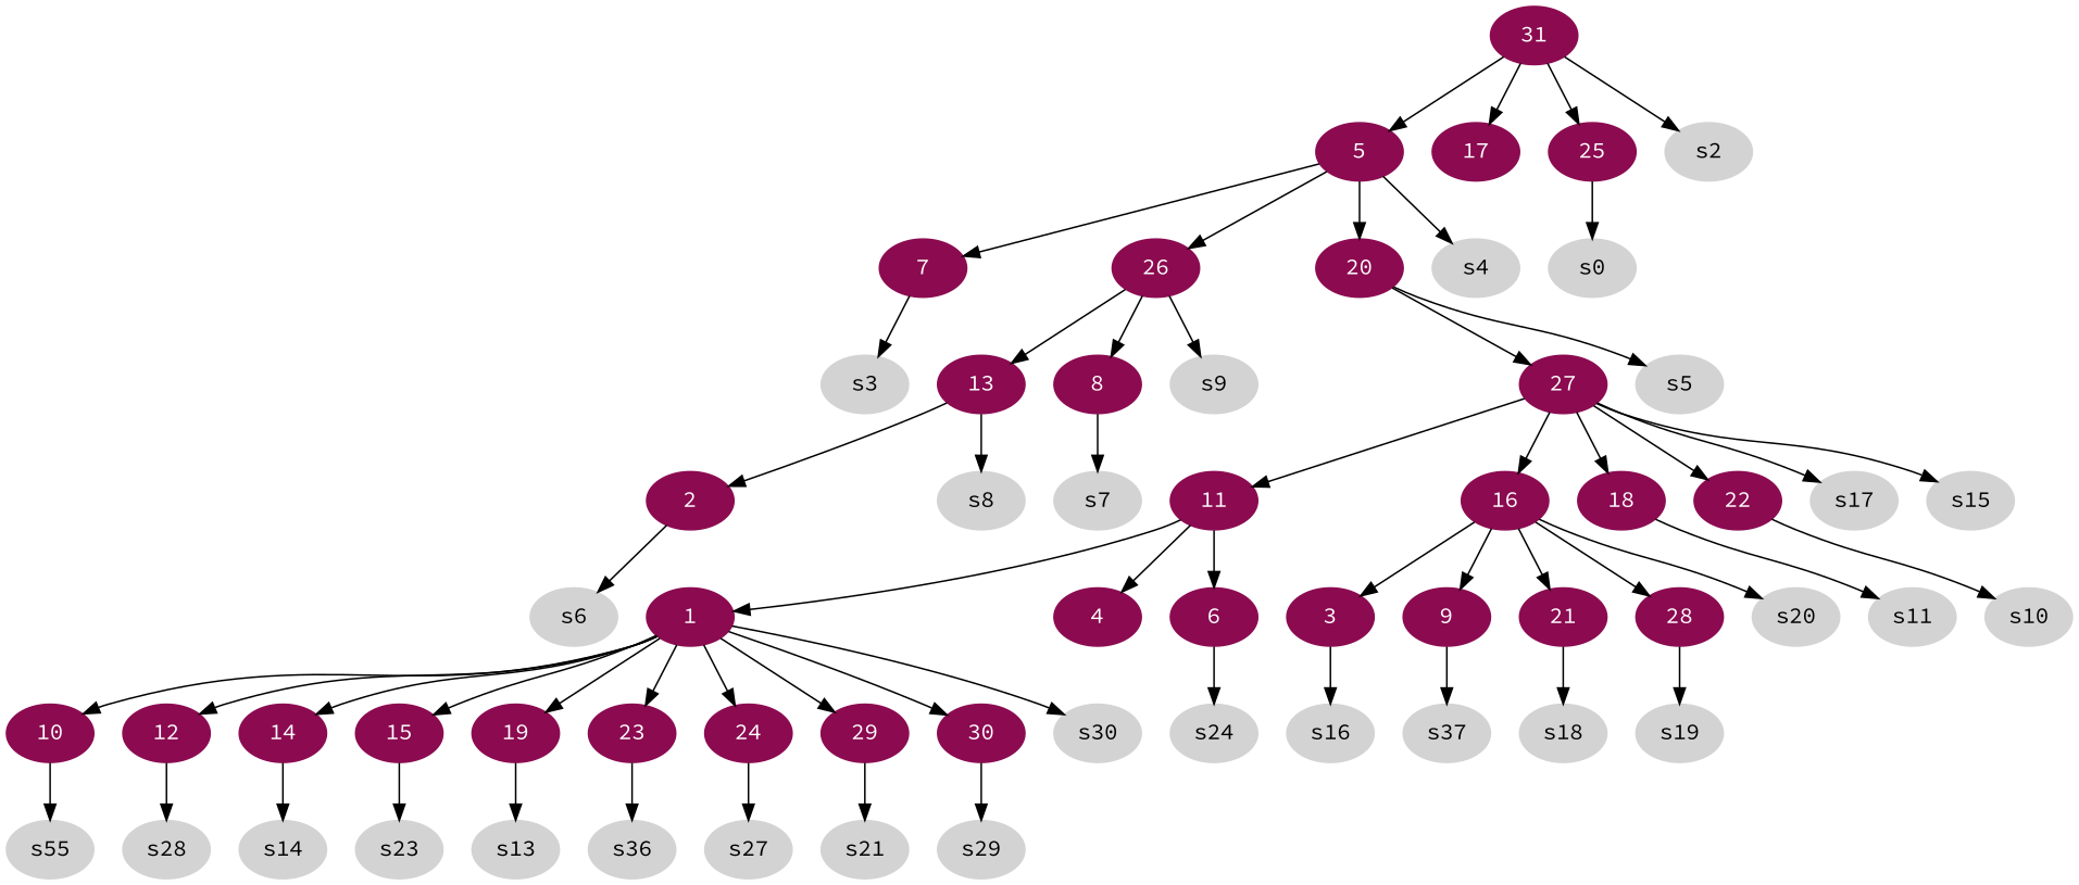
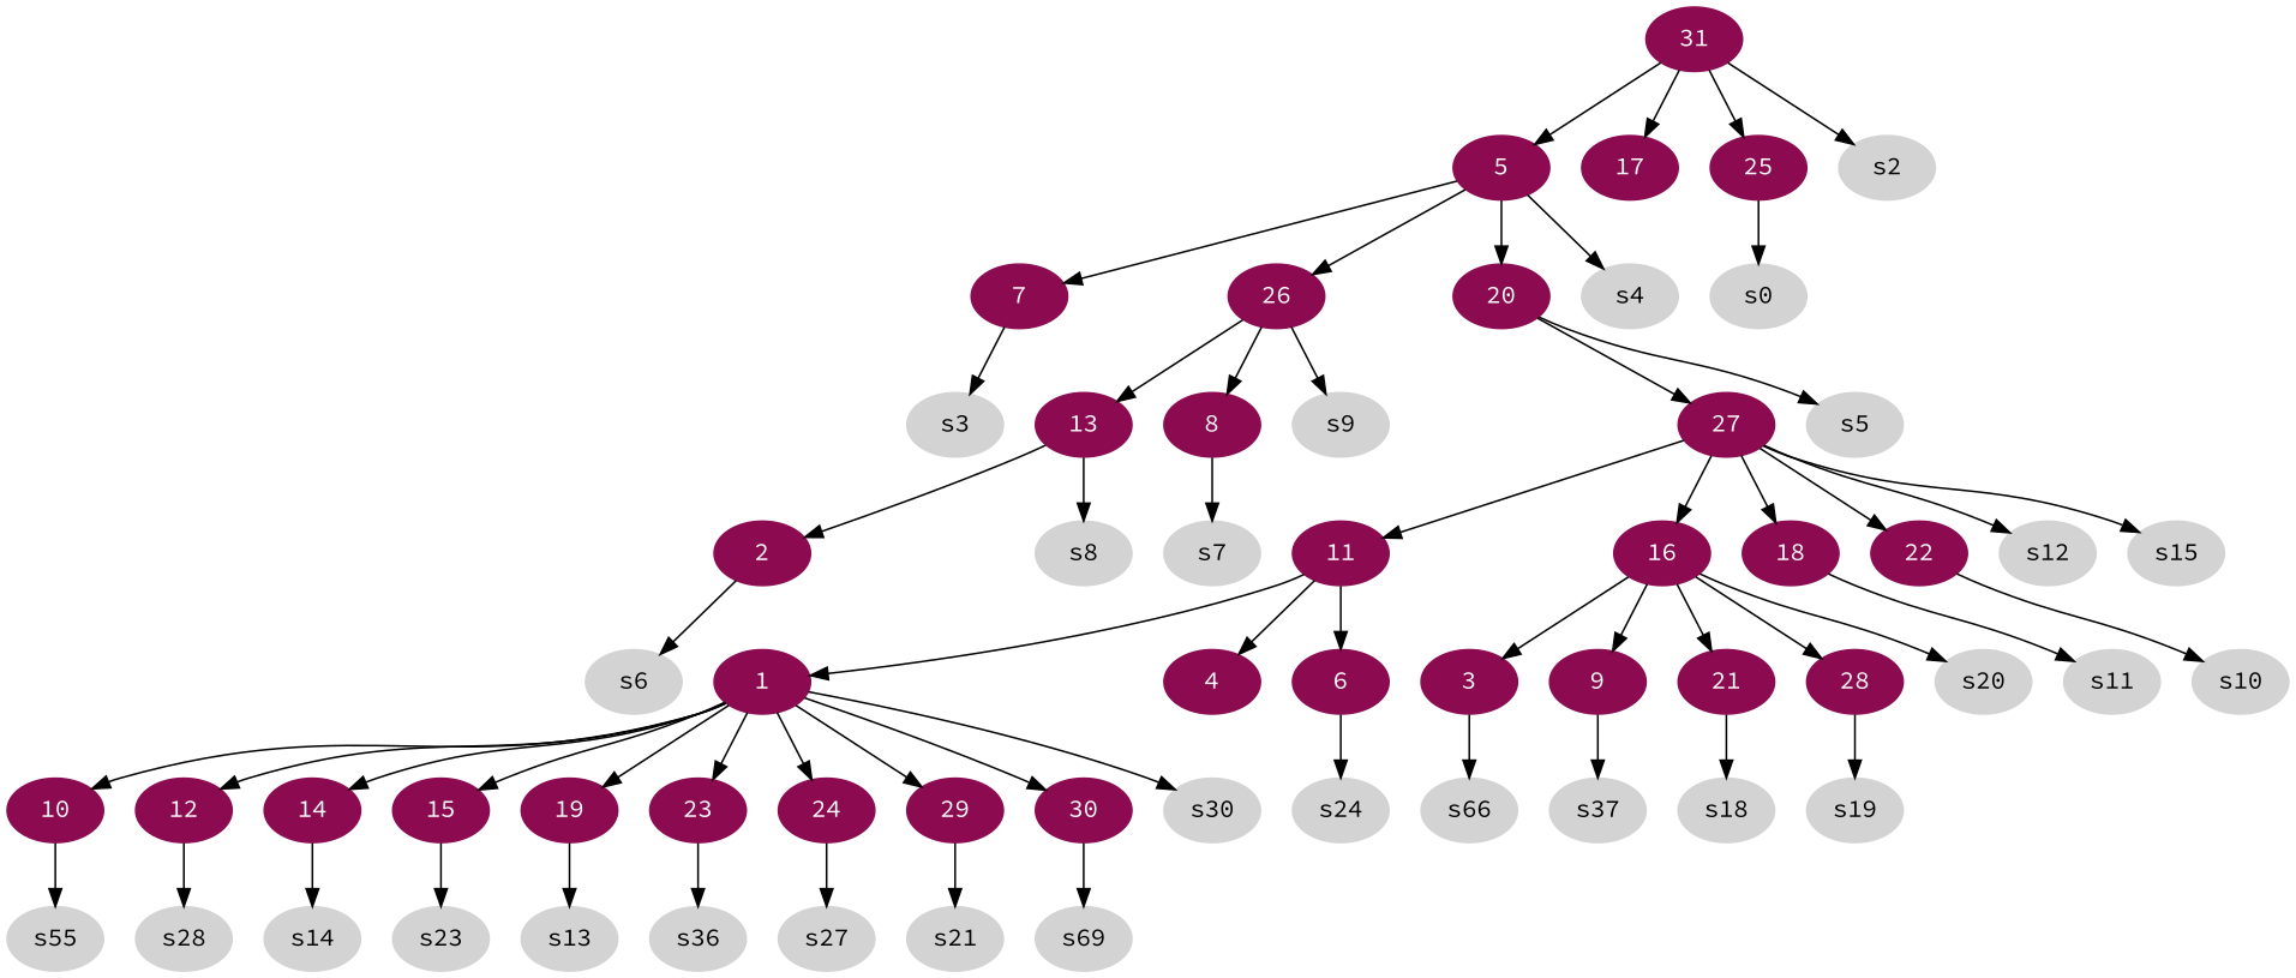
  digraph {
    fontname="Source Code Pro"
    node [color=deeppink4 fontcolor=white fontname="Source Code Pro" style=filled]
    edge [fontname="Source Code Pro"]
    11
    1
    4
    6
    10
    12
    14
    15
    19
    23
    24
    29
    30
    s30 [color=lightgrey fontcolor=black]
    s24 [color=lightgrey fontcolor=black]
    n16 [color=lightgrey fontcolor=black label=s55]
    s28 [color=lightgrey fontcolor=black]
    s14 [color=lightgrey fontcolor=black]
    s23 [color=lightgrey fontcolor=black]
    s13 [color=lightgrey fontcolor=black]
    n21 [color=lightgrey fontcolor=black label=s36]
    s27 [color=lightgrey fontcolor=black]
    s21 [color=lightgrey fontcolor=black]
-   s29 [color=lightgrey fontcolor=black]
+   s29 [color=lightgrey fontcolor=black label=s69]
    13
    2
    s8 [color=lightgrey fontcolor=black]
    s6 [color=lightgrey fontcolor=black]
    16
    3
    9
    21
    28
    s20 [color=lightgrey fontcolor=black]
-   s16 [color=lightgrey fontcolor=black]
+   s16 [color=lightgrey fontcolor=black label=s66]
    n36 [color=lightgrey fontcolor=black label=s37]
    s18 [color=lightgrey fontcolor=black]
    s19 [color=lightgrey fontcolor=black]
    31
    5
    17
    25
    s2 [color=lightgrey fontcolor=black]
    7
    26
    20
    s4 [color=lightgrey fontcolor=black]
    s0 [color=lightgrey fontcolor=black]
    s3 [color=lightgrey fontcolor=black]
    8
    s9 [color=lightgrey fontcolor=black]
    27
    s5 [color=lightgrey fontcolor=black]
    s7 [color=lightgrey fontcolor=black]
    18
    22
-   s12 [color=lightgrey fontcolor=black label=s17]
+   s12 [color=lightgrey fontcolor=black]
    s15 [color=lightgrey fontcolor=black]
    s11 [color=lightgrey fontcolor=black]
    s10 [color=lightgrey fontcolor=black]
    11 -> 1
    11 -> 4
    11 -> 6
    1 -> 10
    1 -> 12
    1 -> 14
    1 -> 15
    1 -> 19
    1 -> 23
    1 -> 24
    1 -> 29
    1 -> 30
    1 -> s30
    6 -> s24
    10 -> n16
    12 -> s28
    14 -> s14
    15 -> s23
    19 -> s13
    23 -> n21
    24 -> s27
    29 -> s21
    30 -> s29
    13 -> 2
    13 -> s8
    2 -> s6
    16 -> 3
    16 -> 9
    16 -> 21
    16 -> 28
    16 -> s20
    3 -> s16
    9 -> n36
    21 -> s18
    28 -> s19
    31 -> 5
    31 -> 17
    31 -> 25
    31 -> s2
    5 -> 7
    5 -> 26
    5 -> 20
    5 -> s4
    25 -> s0
    7 -> s3
    26 -> 13
    26 -> 8
    26 -> s9
    20 -> 27
    20 -> s5
    8 -> s7
    27 -> 11
    27 -> 16
    27 -> 18
    27 -> 22
    27 -> s12
    27 -> s15
    18 -> s11
    22 -> s10
  }
